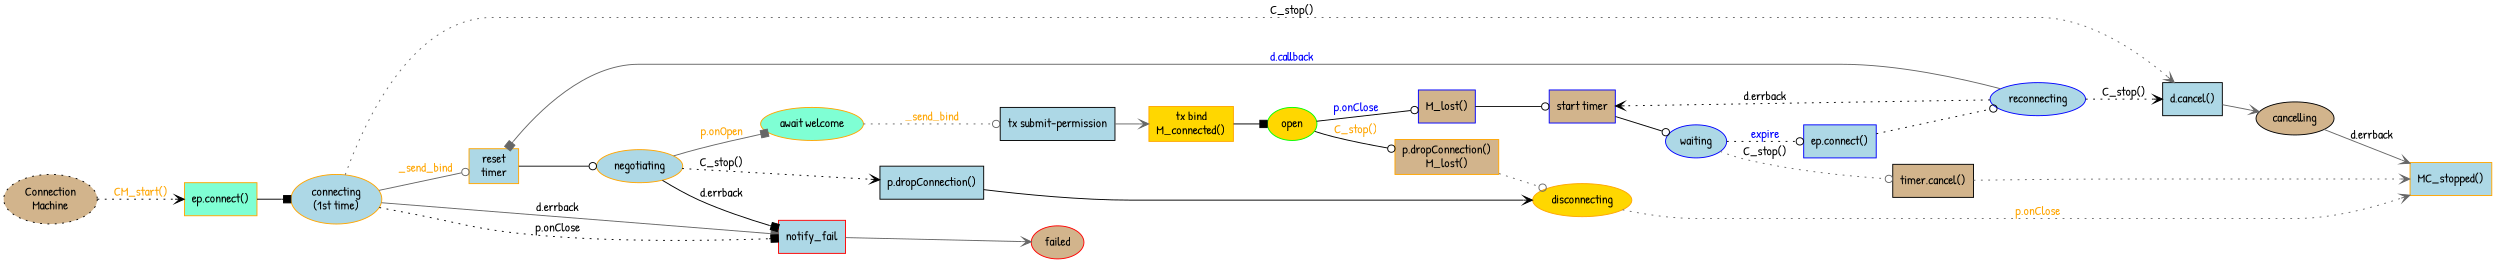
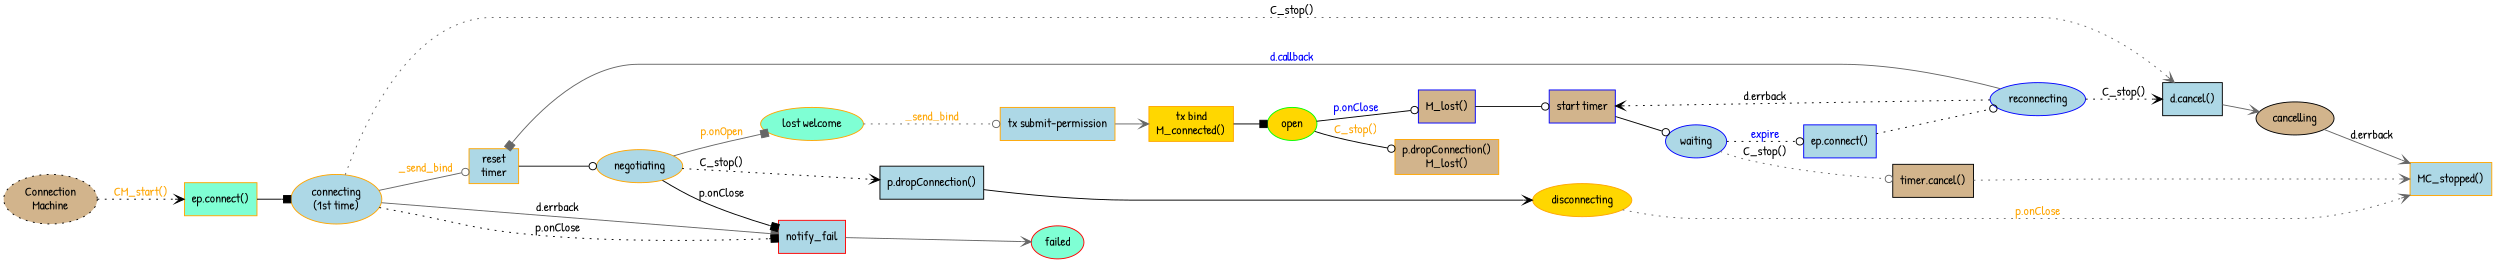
  digraph {
    fontname="Patrick Hand"
    rankdir=LR
    node [fillcolor=lightblue fontname="Patrick Hand" style=filled color=orange shape=box]
    edge [arrowhead=vee color=black fontname="Patrick Hand" style=solid]
    n1 [fillcolor=tan label="Connection\nMachine" style="dotted,filled" color="" shape=""]
    n2 [fillcolor=aquamarine label="ep.connect()"]
    n3 [label="connecting\n(1st time)" shape=""]
    n4 [label="reset\ntimer"]
    n5 [color=red label=notify_fail]
    n6 [label="d.cancel()" color=""]
    n7 [label=negotiating shape=""]
-   n8 [color=red fillcolor=tan label=failed shape=""]
+   n8 [color=red fillcolor=aquamarine label=failed shape=""]
    n9 [fillcolor=tan label=cancelling color="" shape=""]
-   n10 [fillcolor=aquamarine label="await welcome" shape=""]
+   n10 [fillcolor=aquamarine label="lost welcome" shape=""]
    n11 [label="p.dropConnection()" color=""]
-   n12 [color=black label="tx submit-permission"]
+   n12 [label="tx submit-permission"]
    n13 [fillcolor=gold label=disconnecting shape=""]
    n14 [label="MC_stopped()"]
    n15 [fillcolor=gold label="tx bind\nM_connected()"]
    n16 [color=green fillcolor=gold label=open shape=""]
    n17 [color=blue fillcolor=tan label="M_lost()"]
    n18 [fillcolor=tan label="p.dropConnection()\nM_lost()"]
    n19 [color=blue fillcolor=tan label="start timer"]
    n20 [color=blue label=waiting shape=""]
    n21 [color=blue label="ep.connect()"]
    n22 [fillcolor=tan label="timer.cancel()" color=""]
    n23 [color=blue label=reconnecting shape=""]
    n1 -> n2 [fontcolor=orange label="CM_start()" style=dotted]
    n2 -> n3 [arrowhead=box]
    n3 -> n4 [arrowhead=odot color=gray40 fontcolor=orange label=_send_bind]
    n3 -> n5 [arrowhead=box color=gray40 label="d.errback"]
    n3 -> n5 [arrowhead=box label="p.onClose" style=dotted]
    n3 -> n6 [color=gray40 label="C_stop()" style=dotted]
    n4 -> n7 [arrowhead=odot]
    n5 -> n8 [color=gray40]
    n6 -> n9 [color=gray40]
-   n7 -> n5 [arrowhead=box label="d.errback"]
+   n7 -> n5 [arrowhead=box label="p.onClose"]
    n7 -> n10 [arrowhead=box color=gray40 fontcolor=orange label="p.onOpen"]
    n7 -> n11 [label="C_stop()" style=dotted]
    n9 -> n14 [color=gray40 label="d.errback"]
    n10 -> n12 [arrowhead=odot color=gray40 fontcolor=orange label=_send_bind style=dotted]
    n11 -> n13
    n12 -> n15 [color=gray40]
    n13 -> n14 [color=gray40 fontcolor=orange label="p.onClose" style=dotted]
    n15 -> n16 [arrowhead=box]
    n16 -> n17 [arrowhead=odot fontcolor=blue label="p.onClose"]
    n16 -> n18 [arrowhead=odot fontcolor=orange label="C_stop()"]
    n17 -> n19 [arrowhead=odot]
-   n18 -> n13 [arrowhead=odot color=gray40 style=dotted]
    n19 -> n20 [arrowhead=odot]
    n20 -> n21 [arrowhead=odot fontcolor=blue label=expire style=dotted]
    n20 -> n22 [arrowhead=odot color=gray40 label="C_stop()" style=dotted]
    n21 -> n23 [arrowhead=odot style=dotted]
    n22 -> n14 [color=gray40 style=dotted]
    n23 -> n4 [arrowhead=box color=gray40 fontcolor=blue label="d.callback"]
    n23 -> n6 [label="C_stop()" style=dotted]
    n23 -> n19 [label="d.errback" style=dotted]
  }
